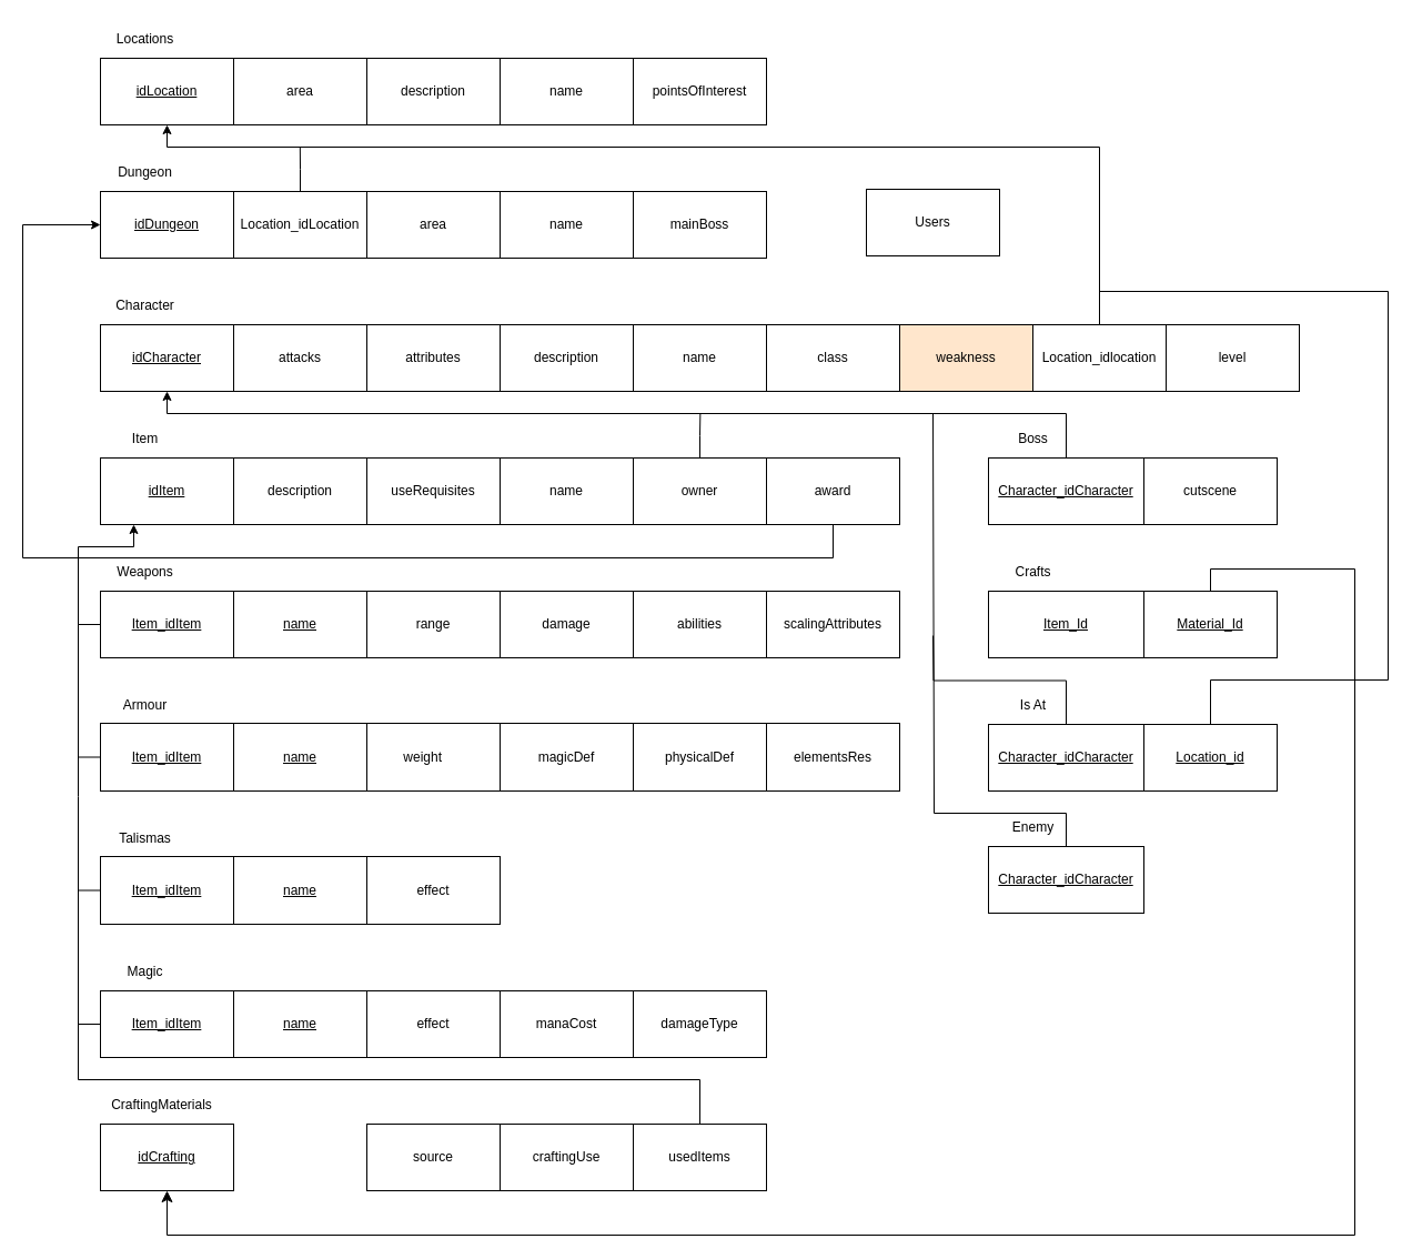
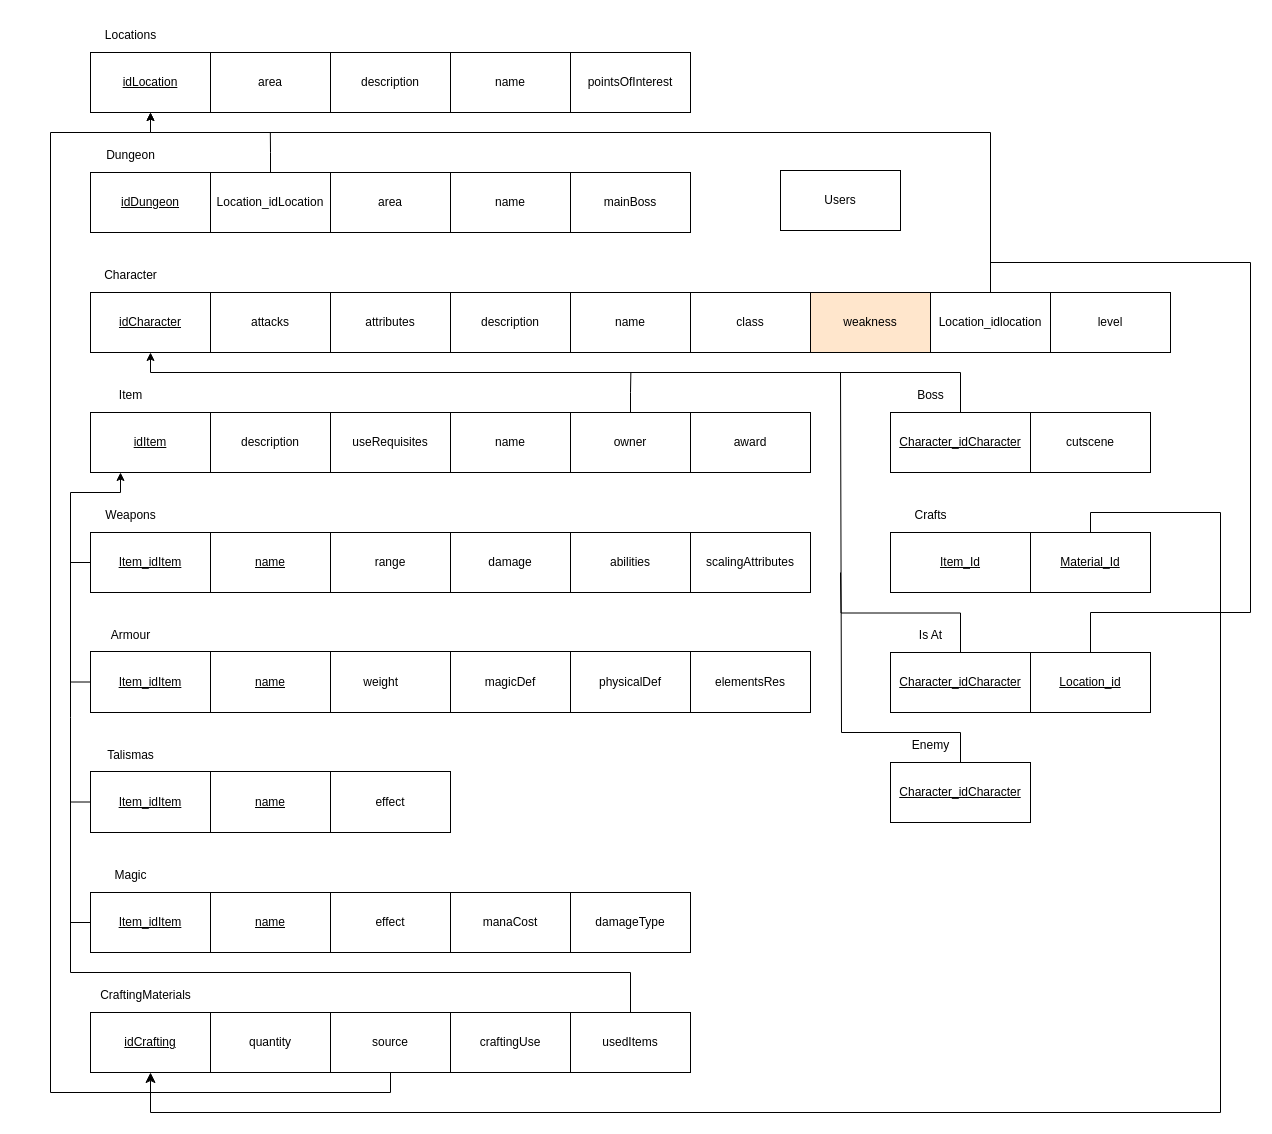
  <mxCell id="0" />
  <mxCell id="1" parent="0" />
  <mxCell id="2" value="&lt;u&gt;idCharacter&lt;/u&gt;" style="rounded=0;whiteSpace=wrap;html=1;" parent="1" vertex="1"><mxGeometry x="90" y="292" width="120" height="60" as="geometry" /></mxCell>
  <mxCell id="3" value="Character" style="text;html=1;align=center;verticalAlign=middle;resizable=0;points=[];autosize=1;strokeColor=none;fillColor=none;" parent="1" vertex="1"><mxGeometry x="90" y="260" width="80" height="30" as="geometry" /></mxCell>
  <mxCell id="4" value="attacks" style="rounded=0;whiteSpace=wrap;html=1;" parent="1" vertex="1"><mxGeometry x="210" y="292" width="120" height="60" as="geometry" /></mxCell>
  <mxCell id="5" value="attributes" style="rounded=0;whiteSpace=wrap;html=1;" parent="1" vertex="1"><mxGeometry x="330" y="292" width="120" height="60" as="geometry" /></mxCell>
  <mxCell id="6" value="description" style="rounded=0;whiteSpace=wrap;html=1;" parent="1" vertex="1"><mxGeometry x="450" y="292" width="120" height="60" as="geometry" /></mxCell>
  <mxCell id="7" value="name" style="rounded=0;whiteSpace=wrap;html=1;" parent="1" vertex="1"><mxGeometry x="570" y="292" width="120" height="60" as="geometry" /></mxCell>
  <mxCell id="8" value="Item" style="text;html=1;align=center;verticalAlign=middle;resizable=0;points=[];autosize=1;strokeColor=none;fillColor=none;" parent="1" vertex="1"><mxGeometry x="105" y="380" width="50" height="30" as="geometry" /></mxCell>
  <mxCell id="9" value="&lt;u&gt;idItem&lt;/u&gt;" style="rounded=0;whiteSpace=wrap;html=1;" parent="1" vertex="1"><mxGeometry x="90" y="412" width="120" height="60" as="geometry" /></mxCell>
  <mxCell id="10" value="description" style="rounded=0;whiteSpace=wrap;html=1;" parent="1" vertex="1"><mxGeometry x="210" y="412" width="120" height="60" as="geometry" /></mxCell>
  <mxCell id="11" value="useRequisites" style="rounded=0;whiteSpace=wrap;html=1;" parent="1" vertex="1"><mxGeometry x="330" y="412" width="120" height="60" as="geometry" /></mxCell>
  <mxCell id="12" value="name" style="rounded=0;whiteSpace=wrap;html=1;" parent="1" vertex="1"><mxGeometry x="450" y="412" width="120" height="60" as="geometry" /></mxCell>
  <mxCell id="13" value="Weapons" style="text;html=1;align=center;verticalAlign=middle;resizable=0;points=[];autosize=1;strokeColor=none;fillColor=none;" parent="1" vertex="1"><mxGeometry x="95" y="500" width="70" height="30" as="geometry" /></mxCell>
  <mxCell id="14" style="edgeStyle=orthogonalEdgeStyle;rounded=0;orthogonalLoop=1;jettySize=auto;html=1;exitX=0;exitY=0.5;exitDx=0;exitDy=0;endArrow=none;endFill=0;" parent="1" source="15" edge="1"><mxGeometry relative="1" as="geometry"><mxPoint x="70" y="542" as="targetPoint" /></mxGeometry></mxCell>
  <mxCell id="15" value="&lt;u&gt;Item_idItem&lt;/u&gt;" style="rounded=0;whiteSpace=wrap;html=1;" parent="1" vertex="1"><mxGeometry x="90" y="532" width="120" height="60" as="geometry" /></mxCell>
  <mxCell id="16" value="range" style="rounded=0;whiteSpace=wrap;html=1;" parent="1" vertex="1"><mxGeometry x="330" y="532" width="120" height="60" as="geometry" /></mxCell>
  <mxCell id="17" value="damage" style="rounded=0;whiteSpace=wrap;html=1;" parent="1" vertex="1"><mxGeometry x="450" y="532" width="120" height="60" as="geometry" /></mxCell>
  <mxCell id="18" value="abilities" style="rounded=0;whiteSpace=wrap;html=1;" parent="1" vertex="1"><mxGeometry x="570" y="532" width="120" height="60" as="geometry" /></mxCell>
  <mxCell id="19" value="scalingAttributes" style="rounded=0;whiteSpace=wrap;html=1;" parent="1" vertex="1"><mxGeometry x="690" y="532" width="120" height="60" as="geometry" /></mxCell>
  <mxCell id="20" value="Armour" style="text;html=1;align=center;verticalAlign=middle;resizable=0;points=[];autosize=1;strokeColor=none;fillColor=none;" parent="1" vertex="1"><mxGeometry x="100" y="620" width="60" height="30" as="geometry" /></mxCell>
  <mxCell id="21" style="edgeStyle=orthogonalEdgeStyle;rounded=0;orthogonalLoop=1;jettySize=auto;html=1;exitX=0;exitY=0.5;exitDx=0;exitDy=0;entryX=0.25;entryY=1;entryDx=0;entryDy=0;" parent="1" source="22" target="9" edge="1"><mxGeometry relative="1" as="geometry"><Array as="points"><mxPoint x="70" y="681" /><mxPoint x="70" y="492" /><mxPoint x="120" y="492" /></Array></mxGeometry></mxCell>
  <mxCell id="22" value="&lt;u&gt;Item_idItem&lt;/u&gt;" style="rounded=0;whiteSpace=wrap;html=1;" parent="1" vertex="1"><mxGeometry x="90" y="651" width="120" height="61" as="geometry" /></mxCell>
  <mxCell id="23" value="weight&lt;span style=&quot;white-space: pre;&quot;&gt;&#09;&lt;/span&gt;" style="rounded=0;whiteSpace=wrap;html=1;" parent="1" vertex="1"><mxGeometry x="330" y="651" width="120" height="61" as="geometry" /></mxCell>
  <mxCell id="24" value="magicDef" style="rounded=0;whiteSpace=wrap;html=1;" parent="1" vertex="1"><mxGeometry x="450" y="651" width="120" height="61" as="geometry" /></mxCell>
  <mxCell id="25" value="physicalDef" style="rounded=0;whiteSpace=wrap;html=1;" parent="1" vertex="1"><mxGeometry x="570" y="651" width="120" height="61" as="geometry" /></mxCell>
  <mxCell id="26" value="elementsRes" style="rounded=0;whiteSpace=wrap;html=1;" parent="1" vertex="1"><mxGeometry x="690" y="651" width="120" height="61" as="geometry" /></mxCell>
  <mxCell id="27" value="Talismas" style="text;html=1;align=center;verticalAlign=middle;resizable=0;points=[];autosize=1;strokeColor=none;fillColor=none;" parent="1" vertex="1"><mxGeometry x="95" y="740" width="70" height="30" as="geometry" /></mxCell>
  <mxCell id="28" style="edgeStyle=orthogonalEdgeStyle;rounded=0;orthogonalLoop=1;jettySize=auto;html=1;exitX=0;exitY=0.5;exitDx=0;exitDy=0;strokeColor=default;endArrow=none;endFill=0;" parent="1" source="29" edge="1"><mxGeometry relative="1" as="geometry"><mxPoint x="70" y="662" as="targetPoint" /></mxGeometry></mxCell>
  <mxCell id="29" value="&lt;u&gt;Item_idItem&lt;/u&gt;" style="rounded=0;whiteSpace=wrap;html=1;" parent="1" vertex="1"><mxGeometry x="90" y="771" width="120" height="61" as="geometry" /></mxCell>
  <mxCell id="30" value="&lt;u&gt;name&lt;/u&gt;" style="rounded=0;whiteSpace=wrap;html=1;" parent="1" vertex="1"><mxGeometry x="210" y="771" width="120" height="61" as="geometry" /></mxCell>
  <mxCell id="31" style="edgeStyle=orthogonalEdgeStyle;rounded=0;orthogonalLoop=1;jettySize=auto;html=1;exitX=0;exitY=0.5;exitDx=0;exitDy=0;endArrow=none;endFill=0;" parent="1" source="32" edge="1"><mxGeometry relative="1" as="geometry"><mxPoint x="70" y="792" as="targetPoint" /></mxGeometry></mxCell>
  <mxCell id="32" value="&lt;u&gt;Item_idItem&lt;/u&gt;" style="rounded=0;whiteSpace=wrap;html=1;" parent="1" vertex="1"><mxGeometry x="90" y="892" width="120" height="60" as="geometry" /></mxCell>
  <mxCell id="33" value="Magic" style="text;html=1;align=center;verticalAlign=middle;resizable=0;points=[];autosize=1;strokeColor=none;fillColor=none;" parent="1" vertex="1"><mxGeometry x="100" y="860" width="60" height="30" as="geometry" /></mxCell>
  <mxCell id="34" value="effect" style="rounded=0;whiteSpace=wrap;html=1;" parent="1" vertex="1"><mxGeometry x="330" y="892" width="120" height="60" as="geometry" /></mxCell>
  <mxCell id="35" value="manaCost" style="rounded=0;whiteSpace=wrap;html=1;" parent="1" vertex="1"><mxGeometry x="450" y="892" width="120" height="60" as="geometry" /></mxCell>
  <mxCell id="36" value="damageType" style="rounded=0;whiteSpace=wrap;html=1;" parent="1" vertex="1"><mxGeometry x="570" y="892" width="120" height="60" as="geometry" /></mxCell>
  <mxCell id="37" value="&lt;u&gt;idCrafting&lt;/u&gt;" style="rounded=0;whiteSpace=wrap;html=1;" parent="1" vertex="1"><mxGeometry x="90" y="1012" width="120" height="60" as="geometry" /></mxCell>
  <mxCell id="38" value="CraftingMaterials" style="text;html=1;align=center;verticalAlign=middle;resizable=0;points=[];autosize=1;strokeColor=none;fillColor=none;" parent="1" vertex="1"><mxGeometry x="90" y="980" width="110" height="30" as="geometry" /></mxCell>
+ <mxCell id="39" value="quantity" style="rounded=0;whiteSpace=wrap;html=1;" parent="1" vertex="1"><mxGeometry x="210" y="1012" width="120" height="60" as="geometry" /></mxCell>
+ <mxCell id="40" style="edgeStyle=orthogonalEdgeStyle;rounded=0;orthogonalLoop=1;jettySize=auto;html=1;exitX=0.5;exitY=1;exitDx=0;exitDy=0;entryX=0.5;entryY=1;entryDx=0;entryDy=0;" parent="1" source="41" target="45" edge="1"><mxGeometry relative="1" as="geometry"><Array as="points"><mxPoint x="390" y="1092" /><mxPoint y="1092" x="50" /><mxPoint y="132" x="50" /><mxPoint x="150" y="132" /></Array></mxGeometry></mxCell>
  <mxCell id="41" value="source" style="rounded=0;whiteSpace=wrap;html=1;" parent="1" vertex="1"><mxGeometry x="330" y="1012" width="120" height="60" as="geometry" /></mxCell>
  <mxCell id="42" value="craftingUse" style="rounded=0;whiteSpace=wrap;html=1;" parent="1" vertex="1"><mxGeometry x="450" y="1012" width="120" height="60" as="geometry" /></mxCell>
  <mxCell id="43" style="edgeStyle=orthogonalEdgeStyle;rounded=0;orthogonalLoop=1;jettySize=auto;html=1;exitX=0.5;exitY=0;exitDx=0;exitDy=0;endArrow=none;endFill=0;" parent="1" source="44" edge="1"><mxGeometry relative="1" as="geometry"><mxPoint x="70" y="912" as="targetPoint" /><Array as="points"><mxPoint x="630" y="972" /><mxPoint x="70" y="972" /></Array></mxGeometry></mxCell>
  <mxCell id="44" value="usedItems" style="rounded=0;whiteSpace=wrap;html=1;" parent="1" vertex="1"><mxGeometry x="570" y="1012" width="120" height="60" as="geometry" /></mxCell>
  <mxCell id="45" value="&lt;u&gt;idLocation&lt;/u&gt;" style="rounded=0;whiteSpace=wrap;html=1;" parent="1" vertex="1"><mxGeometry x="90" y="52" width="120" height="60" as="geometry" /></mxCell>
  <mxCell id="46" value="Locations" style="text;html=1;align=center;verticalAlign=middle;resizable=0;points=[];autosize=1;strokeColor=none;fillColor=none;" parent="1" vertex="1"><mxGeometry x="95" y="20" width="70" height="30" as="geometry" /></mxCell>
  <mxCell id="47" value="area" style="rounded=0;whiteSpace=wrap;html=1;" parent="1" vertex="1"><mxGeometry x="210" y="52" width="120" height="60" as="geometry" /></mxCell>
  <mxCell id="48" value="description" style="rounded=0;whiteSpace=wrap;html=1;" parent="1" vertex="1"><mxGeometry x="330" y="52" width="120" height="60" as="geometry" /></mxCell>
  <mxCell id="49" value="name" style="rounded=0;whiteSpace=wrap;html=1;" parent="1" vertex="1"><mxGeometry x="450" y="52" width="120" height="60" as="geometry" /></mxCell>
  <mxCell id="50" value="pointsOfInterest" style="rounded=0;whiteSpace=wrap;html=1;" parent="1" vertex="1"><mxGeometry x="570" y="52" width="120" height="60" as="geometry" /></mxCell>
  <mxCell id="51" style="edgeStyle=orthogonalEdgeStyle;rounded=0;orthogonalLoop=1;jettySize=auto;html=1;exitX=0.5;exitY=0;exitDx=0;exitDy=0;entryX=0.5;entryY=1;entryDx=0;entryDy=0;" parent="1" source="52" target="2" edge="1"><mxGeometry relative="1" as="geometry"><Array as="points"><mxPoint x="960" y="372" /><mxPoint x="150" y="372" /></Array></mxGeometry></mxCell>
  <mxCell id="52" value="&lt;u&gt;Character_idCharacter&lt;/u&gt;" style="rounded=0;whiteSpace=wrap;html=1;" parent="1" vertex="1"><mxGeometry x="890" y="412" width="140" height="60" as="geometry" /></mxCell>
  <mxCell id="53" value="Boss" style="text;html=1;align=center;verticalAlign=middle;resizable=0;points=[];autosize=1;strokeColor=none;fillColor=none;" parent="1" vertex="1"><mxGeometry x="905" y="380" width="50" height="30" as="geometry" /></mxCell>
  <mxCell id="54" value="cutscene" style="rounded=0;whiteSpace=wrap;html=1;" parent="1" vertex="1"><mxGeometry x="1030" y="412" width="120" height="60" as="geometry" /></mxCell>
  <mxCell id="55" value="class" style="rounded=0;whiteSpace=wrap;html=1;" parent="1" vertex="1"><mxGeometry x="690" y="292" width="120" height="60" as="geometry" /></mxCell>
  <mxCell id="56" value="weakness" style="rounded=0;whiteSpace=wrap;html=1;fillColor=#ffe6cc;" parent="1" vertex="1"><mxGeometry x="810" y="292" width="120" height="60" as="geometry" /></mxCell>
  <mxCell id="57" style="edgeStyle=orthogonalEdgeStyle;rounded=0;orthogonalLoop=1;jettySize=auto;html=1;exitX=0.5;exitY=0;exitDx=0;exitDy=0;entryX=0.5;entryY=1;entryDx=0;entryDy=0;" parent="1" source="58" target="45" edge="1"><mxGeometry relative="1" as="geometry"><Array as="points"><mxPoint x="990" y="132" /><mxPoint x="150" y="132" /></Array></mxGeometry></mxCell>
  <mxCell id="58" value="Location_idlocation" style="rounded=0;whiteSpace=wrap;html=1;" parent="1" vertex="1"><mxGeometry x="930" y="292" width="120" height="60" as="geometry" /></mxCell>
  <mxCell id="59" value="level" style="rounded=0;whiteSpace=wrap;html=1;" parent="1" vertex="1"><mxGeometry x="1050" y="292" width="120" height="60" as="geometry" /></mxCell>
  <mxCell id="60" value="&lt;u&gt;idDungeon&lt;/u&gt;" style="rounded=0;whiteSpace=wrap;html=1;" parent="1" vertex="1"><mxGeometry x="90" y="172" width="120" height="60" as="geometry" /></mxCell>
  <mxCell id="61" value="Dungeon" style="text;html=1;align=center;verticalAlign=middle;resizable=0;points=[];autosize=1;strokeColor=none;fillColor=none;" parent="1" vertex="1"><mxGeometry x="95" y="140" width="70" height="30" as="geometry" /></mxCell>
  <mxCell id="62" style="edgeStyle=orthogonalEdgeStyle;rounded=0;orthogonalLoop=1;jettySize=auto;html=1;exitX=0.5;exitY=0;exitDx=0;exitDy=0;endArrow=none;endFill=0;" parent="1" source="63" edge="1"><mxGeometry relative="1" as="geometry"><mxPoint x="269.826" y="132" as="targetPoint" /></mxGeometry></mxCell>
  <mxCell id="63" value="Location_idLocation" style="rounded=0;whiteSpace=wrap;html=1;" parent="1" vertex="1"><mxGeometry x="210" y="172" width="120" height="60" as="geometry" /></mxCell>
  <mxCell id="64" value="area" style="rounded=0;whiteSpace=wrap;html=1;" parent="1" vertex="1"><mxGeometry x="330" y="172" width="120" height="60" as="geometry" /></mxCell>
  <mxCell id="65" value="name" style="rounded=0;whiteSpace=wrap;html=1;" parent="1" vertex="1"><mxGeometry x="450" y="172" width="120" height="60" as="geometry" /></mxCell>
  <mxCell id="66" value="mainBoss" style="rounded=0;whiteSpace=wrap;html=1;" parent="1" vertex="1"><mxGeometry x="570" y="172" width="120" height="60" as="geometry" /></mxCell>
  <mxCell id="67" value="effect" style="rounded=0;whiteSpace=wrap;html=1;" parent="1" vertex="1"><mxGeometry x="330" y="771" width="120" height="61" as="geometry" /></mxCell>
  <mxCell id="68" value="&lt;u&gt;name&lt;/u&gt;" style="rounded=0;whiteSpace=wrap;html=1;" parent="1" vertex="1"><mxGeometry x="210" y="892" width="120" height="60" as="geometry" /></mxCell>
  <mxCell id="69" value="&lt;u&gt;name&lt;/u&gt;" style="rounded=0;whiteSpace=wrap;html=1;" parent="1" vertex="1"><mxGeometry x="210" y="651" width="120" height="61" as="geometry" /></mxCell>
  <mxCell id="70" value="&lt;u&gt;name&lt;/u&gt;" style="rounded=0;whiteSpace=wrap;html=1;" parent="1" vertex="1"><mxGeometry x="210" y="532" width="120" height="60" as="geometry" /></mxCell>
  <mxCell id="71" style="edgeStyle=orthogonalEdgeStyle;rounded=0;orthogonalLoop=1;jettySize=auto;html=1;exitX=0.5;exitY=0;exitDx=0;exitDy=0;endArrow=none;endFill=0;" parent="1" source="72" edge="1"><mxGeometry relative="1" as="geometry"><mxPoint x="630.368" y="372" as="targetPoint" /></mxGeometry></mxCell>
  <mxCell id="72" value="owner" style="rounded=0;whiteSpace=wrap;html=1;" parent="1" vertex="1"><mxGeometry x="570" y="412" width="120" height="60" as="geometry" /></mxCell>
- <mxCell id="73" style="edgeStyle=orthogonalEdgeStyle;rounded=0;orthogonalLoop=1;jettySize=auto;html=1;exitX=0.5;exitY=1;exitDx=0;exitDy=0;entryX=0;entryY=0.5;entryDx=0;entryDy=0;" parent="1" source="74" target="60" edge="1"><mxGeometry relative="1" as="geometry"><Array as="points"><mxPoint x="750" y="502" /><mxPoint x="20" y="502" /><mxPoint x="20" y="202" /></Array></mxGeometry></mxCell>
  <mxCell id="74" value="award" style="rounded=0;whiteSpace=wrap;html=1;" parent="1" vertex="1"><mxGeometry x="690" y="412" width="120" height="60" as="geometry" /></mxCell>
  <mxCell id="75" value="&lt;u&gt;Item_Id&lt;/u&gt;" style="rounded=0;whiteSpace=wrap;html=1;" parent="1" vertex="1"><mxGeometry x="890" y="532" width="140" height="60" as="geometry" /></mxCell>
  <mxCell id="76" style="edgeStyle=orthogonalEdgeStyle;rounded=0;orthogonalLoop=1;jettySize=auto;html=1;exitX=0.5;exitY=0;exitDx=0;exitDy=0;entryX=0.5;entryY=1;entryDx=0;entryDy=0;fontSize=12;startSize=8;endSize=8;" parent="1" source="77" target="37" edge="1"><mxGeometry relative="1" as="geometry"><Array as="points"><mxPoint x="1090" y="512" /><mxPoint x="1220" y="512" /><mxPoint x="1220" y="1112" /><mxPoint x="150" y="1112" /></Array></mxGeometry></mxCell>
  <mxCell id="77" value="&lt;u&gt;Material_Id&lt;/u&gt;" style="rounded=0;whiteSpace=wrap;html=1;" parent="1" vertex="1"><mxGeometry x="1030" y="532" width="120" height="60" as="geometry" /></mxCell>
  <mxCell id="78" value="Crafts" style="text;html=1;align=center;verticalAlign=middle;resizable=0;points=[];autosize=1;strokeColor=none;fillColor=none;" parent="1" vertex="1"><mxGeometry x="900" y="500" width="60" height="30" as="geometry" /></mxCell>
  <mxCell id="79" style="edgeStyle=orthogonalEdgeStyle;rounded=0;orthogonalLoop=1;jettySize=auto;html=1;exitX=0.5;exitY=0;exitDx=0;exitDy=0;endArrow=none;endFill=0;" parent="1" source="80" edge="1"><mxGeometry relative="1" as="geometry"><mxPoint x="840" y="572" as="targetPoint" /></mxGeometry></mxCell>
  <mxCell id="80" value="&lt;u&gt;Character_idCharacter&lt;/u&gt;" style="rounded=0;whiteSpace=wrap;html=1;" parent="1" vertex="1"><mxGeometry x="890" y="652" width="140" height="60" as="geometry" /></mxCell>
  <mxCell id="81" style="edgeStyle=orthogonalEdgeStyle;rounded=0;orthogonalLoop=1;jettySize=auto;html=1;exitX=0.5;exitY=0;exitDx=0;exitDy=0;endArrow=none;endFill=0;" parent="1" source="82" edge="1"><mxGeometry relative="1" as="geometry"><mxPoint x="990" y="142" as="targetPoint" /><Array as="points"><mxPoint x="1090" y="612" /><mxPoint x="1250" y="612" /><mxPoint x="1250" y="262" /><mxPoint x="990" y="262" /></Array></mxGeometry></mxCell>
  <mxCell id="82" value="&lt;u&gt;Location_id&lt;/u&gt;" style="rounded=0;whiteSpace=wrap;html=1;" parent="1" vertex="1"><mxGeometry x="1030" y="652" width="120" height="60" as="geometry" /></mxCell>
  <mxCell id="83" value="Is At" style="text;html=1;align=center;verticalAlign=middle;resizable=0;points=[];autosize=1;strokeColor=none;fillColor=none;" parent="1" vertex="1"><mxGeometry x="905" y="620" width="50" height="30" as="geometry" /></mxCell>
  <mxCell id="84" style="edgeStyle=orthogonalEdgeStyle;rounded=0;orthogonalLoop=1;jettySize=auto;html=1;exitX=0.5;exitY=0;exitDx=0;exitDy=0;endArrow=none;endFill=0;" parent="1" source="85" edge="1"><mxGeometry relative="1" as="geometry"><mxPoint x="840" y="372" as="targetPoint" /><Array as="points"><mxPoint x="960" y="732" /><mxPoint x="841" y="732" /></Array></mxGeometry></mxCell>
  <mxCell id="85" value="&lt;u&gt;Character_idCharacter&lt;/u&gt;" style="rounded=0;whiteSpace=wrap;html=1;" parent="1" vertex="1"><mxGeometry x="890" y="762" width="140" height="60" as="geometry" /></mxCell>
  <mxCell id="86" value="Enemy" style="text;html=1;align=center;verticalAlign=middle;resizable=0;points=[];autosize=1;strokeColor=none;fillColor=none;" parent="1" vertex="1"><mxGeometry x="900" y="730" width="60" height="30" as="geometry" /></mxCell>
  <mxCell id="87" value="Users" style="rounded=0;whiteSpace=wrap;html=1;" vertex="1" parent="1"><mxGeometry x="780" y="170" width="120" height="60" as="geometry" /></mxCell>
